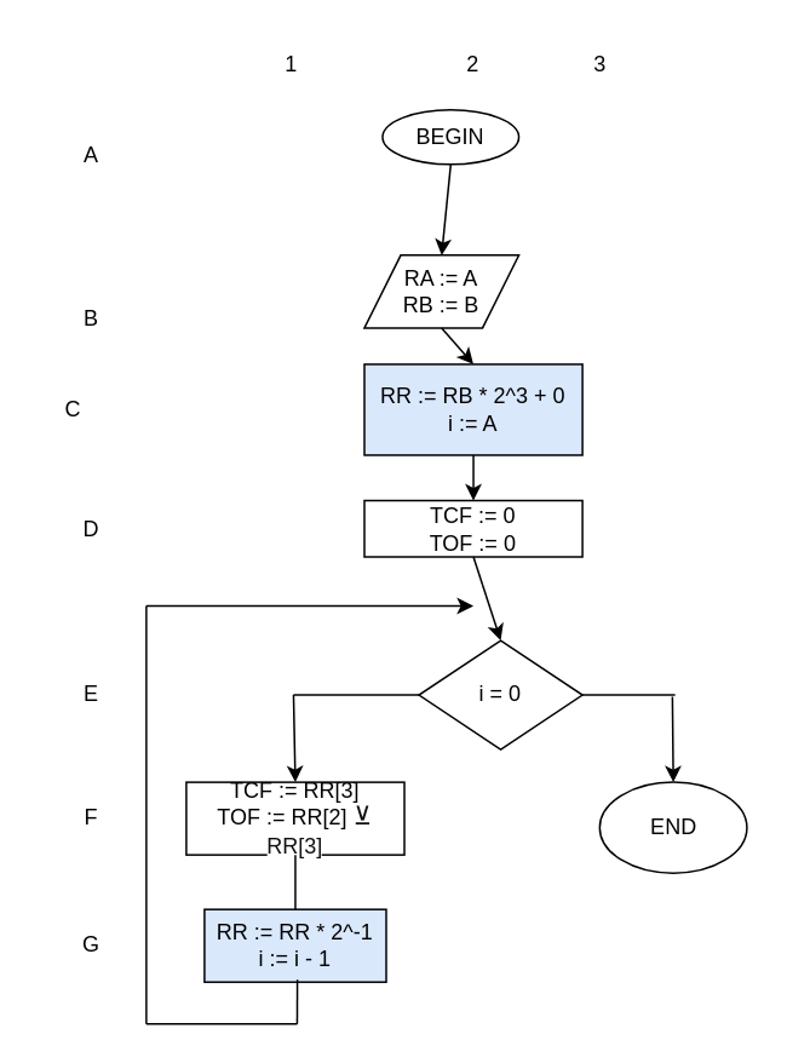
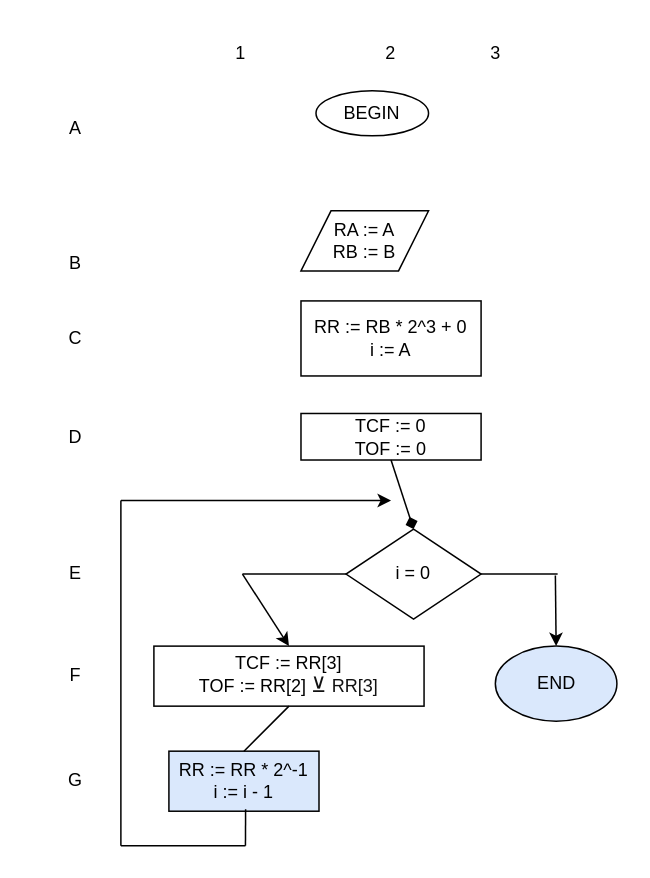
  <mxCell id="0" />
  <mxCell id="1" parent="0" />
  <mxCell id="2" value="BEGIN" style="ellipse;whiteSpace=wrap;html=1;" parent="1" vertex="1"><mxGeometry x="210" y="60" width="75" height="30" as="geometry" /></mxCell>
  <mxCell id="3" value="RA := A&lt;br&gt;RB := B" style="shape=parallelogram;perimeter=parallelogramPerimeter;whiteSpace=wrap;html=1;fixedSize=1;" parent="1" vertex="1"><mxGeometry x="200" y="140" width="85" height="40" as="geometry" /></mxCell>
- <mxCell id="4" value="RR := RB * 2^3 + 0&lt;br&gt;i := A" style="rounded=0;whiteSpace=wrap;html=1;fillColor=#dae8fc;" parent="1" vertex="1"><mxGeometry x="200" y="200" width="120" height="50" as="geometry" /></mxCell>
- <mxCell id="5" value="TCF := RR[3]&lt;br&gt;TOF := RR[2]&amp;nbsp;&lt;span style=&quot;color: rgb(17 , 17 , 17) ; background-color: rgb(255 , 255 , 255)&quot;&gt;&lt;font&gt;&lt;font face=&quot;u2000&quot; style=&quot;font-size: 14px&quot;&gt;⊻ &lt;/font&gt;&lt;font style=&quot;font-size: 12px&quot;&gt;RR[3]&lt;/font&gt;&lt;/font&gt;&lt;/span&gt;" style="rounded=0;whiteSpace=wrap;html=1;" parent="1" vertex="1"><mxGeometry x="102" y="430" width="120" height="40" as="geometry" /></mxCell>
+ <mxCell id="4" value="RR := RB * 2^3 + 0&lt;br&gt;i := A" style="rounded=0;whiteSpace=wrap;html=1;" parent="1" vertex="1"><mxGeometry x="200" y="200" width="120" height="50" as="geometry" /></mxCell>
+ <mxCell id="5" value="TCF := RR[3]&lt;br&gt;TOF := RR[2]&amp;nbsp;&lt;span style=&quot;color: rgb(17 , 17 , 17) ; background-color: rgb(255 , 255 , 255)&quot;&gt;&lt;font&gt;&lt;font face=&quot;u2000&quot; style=&quot;font-size: 14px&quot;&gt;⊻ &lt;/font&gt;&lt;font style=&quot;font-size: 12px&quot;&gt;RR[3]&lt;/font&gt;&lt;/font&gt;&lt;/span&gt;" style="rounded=0;whiteSpace=wrap;html=1;" parent="1" vertex="1"><mxGeometry x="102" y="430" width="180" height="40" as="geometry" /></mxCell>
  <mxCell id="6" value="i = 0" style="rhombus;whiteSpace=wrap;html=1;fontFamily=Helvetica;fontSize=12;" parent="1" vertex="1"><mxGeometry x="230" y="352" width="90" height="60" as="geometry" /></mxCell>
  <mxCell id="7" value="" style="endArrow=none;html=1;rounded=0;fontFamily=Helvetica;fontSize=12;exitX=1;exitY=0.5;exitDx=0;exitDy=0;" parent="1" source="6" edge="1"><mxGeometry width="50" height="50" relative="1" as="geometry"><mxPoint x="331" y="312" as="sourcePoint" /><mxPoint x="371" y="382" as="targetPoint" /></mxGeometry></mxCell>
  <mxCell id="8" value="" style="endArrow=classic;html=1;rounded=0;fontFamily=Helvetica;fontSize=12;entryX=0.5;entryY=0;entryDx=0;entryDy=0;" parent="1" target="14" edge="1"><mxGeometry width="50" height="50" relative="1" as="geometry"><mxPoint x="369.5" y="383" as="sourcePoint" /><mxPoint x="370" y="433" as="targetPoint" /></mxGeometry></mxCell>
- <mxCell id="9" value="" style="endArrow=classic;html=1;rounded=0;fontFamily=Helvetica;fontSize=12;exitX=0.5;exitY=1;exitDx=0;exitDy=0;entryX=0.5;entryY=0;entryDx=0;entryDy=0;" parent="1" source="3" target="4" edge="1"><mxGeometry width="50" height="50" relative="1" as="geometry"><mxPoint x="330" y="370" as="sourcePoint" /><mxPoint x="380" y="320" as="targetPoint" /></mxGeometry></mxCell>
- <mxCell id="10" value="" style="endArrow=classic;html=1;rounded=0;fontFamily=Helvetica;fontSize=12;exitX=0.5;exitY=1;exitDx=0;exitDy=0;entryX=0.5;entryY=0;entryDx=0;entryDy=0;" parent="1" source="2" target="3" edge="1"><mxGeometry width="50" height="50" relative="1" as="geometry"><mxPoint x="330" y="290" as="sourcePoint" /><mxPoint x="380" y="240" as="targetPoint" /></mxGeometry></mxCell>
  <mxCell id="11" value="" style="endArrow=none;html=1;rounded=0;fontFamily=Helvetica;fontSize=12;exitX=0;exitY=0.5;exitDx=0;exitDy=0;" parent="1" source="6" edge="1"><mxGeometry width="50" height="50" relative="1" as="geometry"><mxPoint x="331" y="392" as="sourcePoint" /><mxPoint x="161" y="382" as="targetPoint" /></mxGeometry></mxCell>
  <mxCell id="12" value="" style="endArrow=classic;html=1;rounded=0;fontFamily=Helvetica;fontSize=12;entryX=0.5;entryY=0;entryDx=0;entryDy=0;" parent="1" target="5" edge="1"><mxGeometry width="50" height="50" relative="1" as="geometry"><mxPoint x="161" y="382" as="sourcePoint" /><mxPoint x="161.5" y="432" as="targetPoint" /></mxGeometry></mxCell>
  <mxCell id="13" value="RR := RR * 2^-1&lt;br&gt;i := i - 1" style="rounded=0;whiteSpace=wrap;html=1;fontFamily=Helvetica;fontSize=12;fillColor=#dae8fc;" parent="1" vertex="1"><mxGeometry x="112" y="500" width="100" height="40" as="geometry" /></mxCell>
- <mxCell id="14" value="END" style="ellipse;whiteSpace=wrap;html=1;fontFamily=Helvetica;fontSize=12;" parent="1" vertex="1"><mxGeometry x="329.5" y="430" width="81" height="50" as="geometry" /></mxCell>
+ <mxCell id="14" value="END" style="ellipse;whiteSpace=wrap;html=1;fontFamily=Helvetica;fontSize=12;fillColor=#dae8fc;" parent="1" vertex="1"><mxGeometry x="329.5" y="430" width="81" height="50" as="geometry" /></mxCell>
  <mxCell id="15" value="" style="endArrow=none;html=1;rounded=0;fontFamily=Helvetica;fontSize=12;" parent="1" edge="1"><mxGeometry width="50" height="50" relative="1" as="geometry"><mxPoint x="163" y="563" as="sourcePoint" /><mxPoint x="80" y="563" as="targetPoint" /></mxGeometry></mxCell>
  <mxCell id="16" value="" style="endArrow=none;html=1;rounded=0;fontFamily=Helvetica;fontSize=12;" parent="1" edge="1"><mxGeometry width="50" height="50" relative="1" as="geometry"><mxPoint x="80" y="563" as="sourcePoint" /><mxPoint x="80" y="333" as="targetPoint" /></mxGeometry></mxCell>
  <mxCell id="17" value="" style="endArrow=classic;html=1;rounded=0;fontFamily=Helvetica;fontSize=12;" parent="1" edge="1"><mxGeometry width="50" height="50" relative="1" as="geometry"><mxPoint x="80" y="333" as="sourcePoint" /><mxPoint x="260" y="333" as="targetPoint" /></mxGeometry></mxCell>
  <mxCell id="18" value="1" style="text;html=1;strokeColor=none;fillColor=none;align=center;verticalAlign=middle;whiteSpace=wrap;rounded=0;fontFamily=Helvetica;fontSize=12;" parent="1" vertex="1"><mxGeometry x="130" width="60" height="30" as="geometry" y="20" /></mxCell>
  <mxCell id="19" value="2" style="text;html=1;strokeColor=none;fillColor=none;align=center;verticalAlign=middle;whiteSpace=wrap;rounded=0;fontFamily=Helvetica;fontSize=12;" parent="1" vertex="1"><mxGeometry x="229.5" width="60" height="30" as="geometry" y="20" /></mxCell>
  <mxCell id="20" value="3" style="text;html=1;strokeColor=none;fillColor=none;align=center;verticalAlign=middle;whiteSpace=wrap;rounded=0;fontFamily=Helvetica;fontSize=12;" parent="1" vertex="1"><mxGeometry x="300" y="20" width="60" height="30" as="geometry" /></mxCell>
  <mxCell id="21" value="A" style="text;html=1;strokeColor=none;fillColor=none;align=center;verticalAlign=middle;whiteSpace=wrap;rounded=0;fontFamily=Helvetica;fontSize=12;" parent="1" vertex="1"><mxGeometry x="20" y="70" width="60" height="30" as="geometry" /></mxCell>
  <mxCell id="22" value="B" style="text;html=1;strokeColor=none;fillColor=none;align=center;verticalAlign=middle;whiteSpace=wrap;rounded=0;fontFamily=Helvetica;fontSize=12;" parent="1" vertex="1"><mxGeometry x="20" y="160" width="60" height="30" as="geometry" /></mxCell>
- <mxCell id="23" value="C" style="text;html=1;strokeColor=none;fillColor=none;align=center;verticalAlign=middle;whiteSpace=wrap;rounded=0;fontFamily=Helvetica;fontSize=12;" parent="1" vertex="1"><mxGeometry x="10" y="210" width="60" height="30" as="geometry" /></mxCell>
+ <mxCell id="23" value="C" style="text;html=1;strokeColor=none;fillColor=none;align=center;verticalAlign=middle;whiteSpace=wrap;rounded=0;fontFamily=Helvetica;fontSize=12;" parent="1" vertex="1"><mxGeometry x="20" y="210" width="60" height="30" as="geometry" /></mxCell>
  <mxCell id="24" value="D" style="text;html=1;strokeColor=none;fillColor=none;align=center;verticalAlign=middle;whiteSpace=wrap;rounded=0;fontFamily=Helvetica;fontSize=12;" parent="1" vertex="1"><mxGeometry x="20" y="275.5" width="60" height="30" as="geometry" /></mxCell>
  <mxCell id="25" value="E" style="text;html=1;strokeColor=none;fillColor=none;align=center;verticalAlign=middle;whiteSpace=wrap;rounded=0;fontFamily=Helvetica;fontSize=12;" parent="1" vertex="1"><mxGeometry x="20" y="367" width="60" height="30" as="geometry" /></mxCell>
  <mxCell id="26" value="F" style="text;html=1;strokeColor=none;fillColor=none;align=center;verticalAlign=middle;whiteSpace=wrap;rounded=0;fontFamily=Helvetica;fontSize=12;" parent="1" vertex="1"><mxGeometry x="20" y="435" width="60" height="30" as="geometry" /></mxCell>
  <mxCell id="27" value="TCF := 0&lt;br&gt;TOF := 0" style="rounded=0;whiteSpace=wrap;html=1;" parent="1" vertex="1"><mxGeometry x="200" y="275" width="120" height="31" as="geometry" /></mxCell>
- <mxCell id="28" value="" style="endArrow=classic;html=1;rounded=0;exitX=0.5;exitY=1;exitDx=0;exitDy=0;entryX=0.5;entryY=0;entryDx=0;entryDy=0;" parent="1" source="4" target="27" edge="1"><mxGeometry width="50" height="50" relative="1" as="geometry"><mxPoint x="335" y="354" as="sourcePoint" /><mxPoint x="385" y="304" as="targetPoint" /></mxGeometry></mxCell>
- <mxCell id="29" value="" style="endArrow=classic;html=1;rounded=0;exitX=0.5;exitY=1;exitDx=0;exitDy=0;entryX=0.5;entryY=0;entryDx=0;entryDy=0;" parent="1" source="27" target="6" edge="1"><mxGeometry width="50" height="50" relative="1" as="geometry"><mxPoint x="335" y="427" as="sourcePoint" /><mxPoint x="385" y="377" as="targetPoint" /></mxGeometry></mxCell>
+ <mxCell id="29" value="" style="endArrow=diamond;html=1;rounded=0;exitX=0.5;exitY=1;exitDx=0;exitDy=0;entryX=0.5;entryY=0;entryDx=0;entryDy=0;" parent="1" source="27" target="6" edge="1"><mxGeometry width="50" height="50" relative="1" as="geometry"><mxPoint x="335" y="427" as="sourcePoint" /><mxPoint x="385" y="377" as="targetPoint" /></mxGeometry></mxCell>
  <mxCell id="30" value="" style="endArrow=none;html=1;rounded=0;exitX=0.5;exitY=1;exitDx=0;exitDy=0;entryX=0.5;entryY=0;entryDx=0;entryDy=0;" parent="1" source="5" target="13" edge="1"><mxGeometry width="50" height="50" relative="1" as="geometry"><mxPoint x="335" y="427" as="sourcePoint" /><mxPoint x="385" y="377" as="targetPoint" /></mxGeometry></mxCell>
  <mxCell id="31" value="" style="endArrow=none;html=1;rounded=0;entryX=0.511;entryY=0.968;entryDx=0;entryDy=0;entryPerimeter=0;" parent="1" target="13" edge="1"><mxGeometry width="50" height="50" relative="1" as="geometry"><mxPoint x="163" y="563" as="sourcePoint" /><mxPoint x="213" y="538" as="targetPoint" /></mxGeometry></mxCell>
  <mxCell id="32" value="G" style="text;html=1;strokeColor=none;fillColor=none;align=center;verticalAlign=middle;whiteSpace=wrap;rounded=0;fontFamily=Helvetica;fontSize=12;" parent="1" vertex="1"><mxGeometry x="20" y="505" width="60" height="30" as="geometry" /></mxCell>
